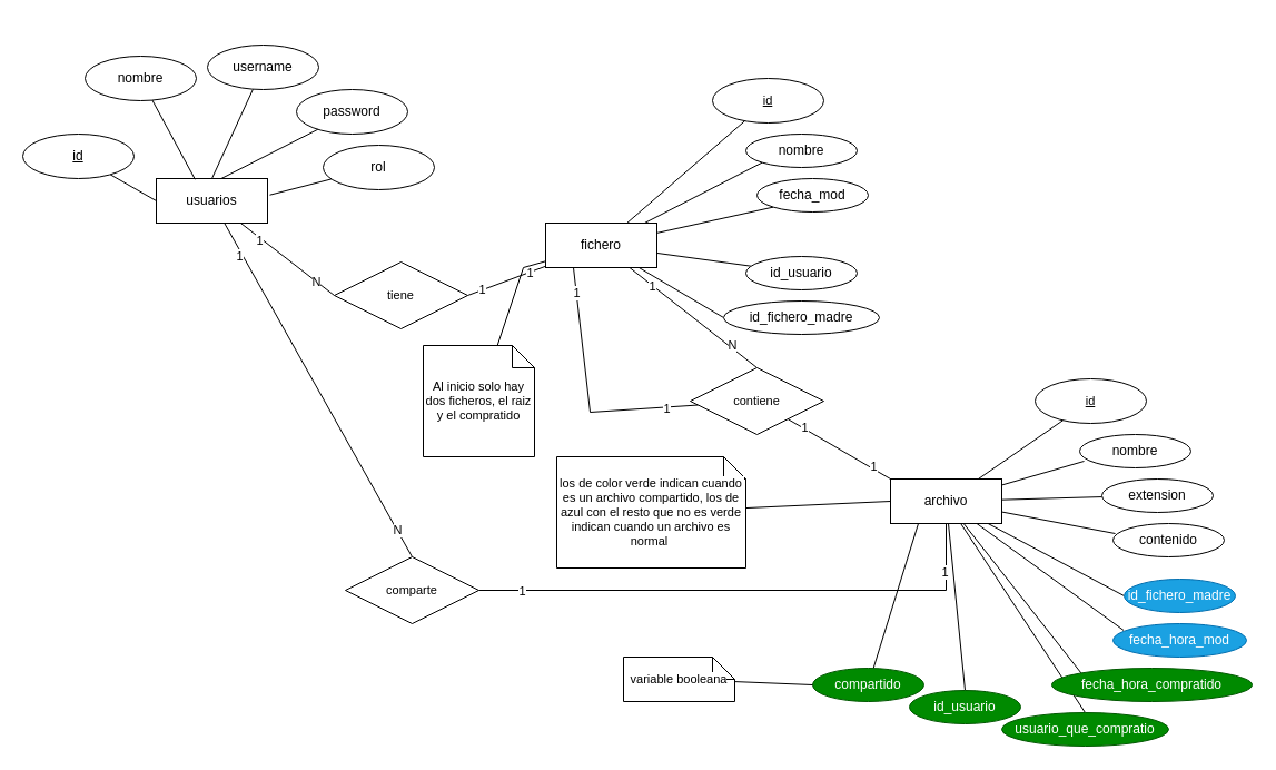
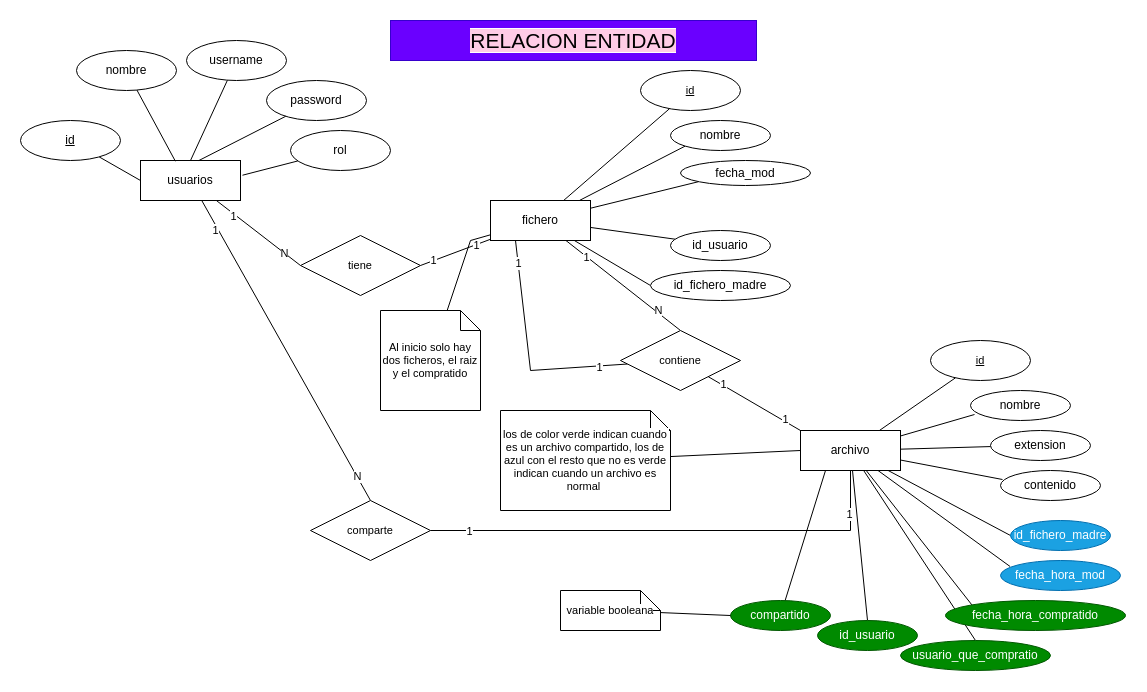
  <mxCell id="0" />
  <mxCell id="1" parent="0" />
  <mxCell id="2" style="edgeStyle=none;shape=connector;rounded=0;orthogonalLoop=1;jettySize=auto;html=1;entryX=0;entryY=0.5;entryDx=0;entryDy=0;strokeColor=default;align=center;verticalAlign=middle;fontFamily=Helvetica;fontSize=11;fontColor=default;labelBackgroundColor=default;endArrow=none;endFill=0;" parent="1" source="8" target="57" edge="1"><mxGeometry relative="1" as="geometry" /></mxCell>
  <mxCell id="3" value="1" style="edgeLabel;html=1;align=center;verticalAlign=middle;resizable=0;points=[];fontFamily=Helvetica;fontSize=11;fontColor=default;labelBackgroundColor=default;" parent="2" vertex="1" connectable="0"><mxGeometry x="-0.591" y="-3" relative="1" as="geometry"><mxPoint x="1" as="offset" /></mxGeometry></mxCell>
  <mxCell id="4" value="N" style="edgeLabel;html=1;align=center;verticalAlign=middle;resizable=0;points=[];fontFamily=Helvetica;fontSize=11;fontColor=default;labelBackgroundColor=default;" parent="2" vertex="1" connectable="0"><mxGeometry x="0.604" y="1" relative="1" as="geometry"><mxPoint y="1" as="offset" /></mxGeometry></mxCell>
  <mxCell id="5" style="edgeStyle=none;shape=connector;rounded=0;orthogonalLoop=1;jettySize=auto;html=1;entryX=0.5;entryY=0;entryDx=0;entryDy=0;strokeColor=default;align=center;verticalAlign=middle;fontFamily=Helvetica;fontSize=11;fontColor=default;labelBackgroundColor=default;endArrow=none;endFill=0;" parent="1" source="8" target="68" edge="1"><mxGeometry relative="1" as="geometry" /></mxCell>
  <mxCell id="6" value="1" style="edgeLabel;html=1;align=center;verticalAlign=middle;resizable=0;points=[];fontFamily=Helvetica;fontSize=11;fontColor=default;labelBackgroundColor=default;" parent="5" vertex="1" connectable="0"><mxGeometry x="-0.816" y="-3" relative="1" as="geometry"><mxPoint as="offset" /></mxGeometry></mxCell>
  <mxCell id="7" value="N" style="edgeLabel;html=1;align=center;verticalAlign=middle;resizable=0;points=[];fontFamily=Helvetica;fontSize=11;fontColor=default;labelBackgroundColor=default;" parent="5" vertex="1" connectable="0"><mxGeometry x="0.834" relative="1" as="geometry"><mxPoint as="offset" /></mxGeometry></mxCell>
  <mxCell id="8" value="usuarios" style="whiteSpace=wrap;html=1;align=center;" parent="1" vertex="1"><mxGeometry x="140" y="160" width="100" height="40" as="geometry" /></mxCell>
  <mxCell id="9" value="nombre" style="ellipse;whiteSpace=wrap;html=1;align=center;" parent="1" vertex="1"><mxGeometry x="76" y="50" width="100" height="40" as="geometry" /></mxCell>
  <mxCell id="10" style="rounded=0;orthogonalLoop=1;jettySize=auto;html=1;entryX=0;entryY=0.5;entryDx=0;entryDy=0;endArrow=none;endFill=0;" parent="1" source="11" target="8" edge="1"><mxGeometry relative="1" as="geometry" /></mxCell>
  <mxCell id="11" value="id" style="ellipse;whiteSpace=wrap;html=1;align=center;fontStyle=4;" parent="1" vertex="1"><mxGeometry x="20" y="120" width="100" height="40" as="geometry" /></mxCell>
  <mxCell id="12" value="password" style="ellipse;whiteSpace=wrap;html=1;align=center;" parent="1" vertex="1"><mxGeometry x="266" y="80" width="100" height="40" as="geometry" /></mxCell>
  <mxCell id="13" value="rol" style="ellipse;whiteSpace=wrap;html=1;align=center;" parent="1" vertex="1"><mxGeometry x="290" y="130" width="100" height="40" as="geometry" /></mxCell>
  <mxCell id="14" style="edgeStyle=none;shape=connector;rounded=0;orthogonalLoop=1;jettySize=auto;html=1;entryX=0.349;entryY=0.019;entryDx=0;entryDy=0;entryPerimeter=0;strokeColor=default;align=center;verticalAlign=middle;fontFamily=Helvetica;fontSize=11;fontColor=default;labelBackgroundColor=default;endArrow=none;endFill=0;" parent="1" source="9" target="8" edge="1"><mxGeometry relative="1" as="geometry" /></mxCell>
  <mxCell id="15" style="edgeStyle=none;shape=connector;rounded=0;orthogonalLoop=1;jettySize=auto;html=1;entryX=0.584;entryY=0;entryDx=0;entryDy=0;entryPerimeter=0;strokeColor=default;align=center;verticalAlign=middle;fontFamily=Helvetica;fontSize=11;fontColor=default;labelBackgroundColor=default;endArrow=none;endFill=0;" parent="1" source="12" target="8" edge="1"><mxGeometry relative="1" as="geometry" /></mxCell>
  <mxCell id="16" style="edgeStyle=none;shape=connector;rounded=0;orthogonalLoop=1;jettySize=auto;html=1;entryX=1.02;entryY=0.368;entryDx=0;entryDy=0;entryPerimeter=0;strokeColor=default;align=center;verticalAlign=middle;fontFamily=Helvetica;fontSize=11;fontColor=default;labelBackgroundColor=default;endArrow=none;endFill=0;" parent="1" source="13" target="8" edge="1"><mxGeometry relative="1" as="geometry" /></mxCell>
  <mxCell id="17" style="edgeStyle=none;shape=connector;rounded=0;orthogonalLoop=1;jettySize=auto;html=1;strokeColor=default;align=center;verticalAlign=middle;fontFamily=Helvetica;fontSize=11;fontColor=default;labelBackgroundColor=default;endArrow=none;endFill=0;" parent="1" source="28" target="29" edge="1"><mxGeometry relative="1" as="geometry" /></mxCell>
  <mxCell id="18" style="edgeStyle=none;shape=connector;rounded=0;orthogonalLoop=1;jettySize=auto;html=1;entryX=0;entryY=1;entryDx=0;entryDy=0;strokeColor=default;align=center;verticalAlign=middle;fontFamily=Helvetica;fontSize=11;fontColor=default;labelBackgroundColor=default;endArrow=none;endFill=0;" parent="1" source="28" target="30" edge="1"><mxGeometry relative="1" as="geometry" /></mxCell>
  <mxCell id="19" style="edgeStyle=none;shape=connector;rounded=0;orthogonalLoop=1;jettySize=auto;html=1;entryX=0;entryY=1;entryDx=0;entryDy=0;strokeColor=default;align=center;verticalAlign=middle;fontFamily=Helvetica;fontSize=11;fontColor=default;labelBackgroundColor=default;endArrow=none;endFill=0;" parent="1" source="28" target="31" edge="1"><mxGeometry relative="1" as="geometry" /></mxCell>
  <mxCell id="20" style="edgeStyle=none;shape=connector;rounded=0;orthogonalLoop=1;jettySize=auto;html=1;strokeColor=default;align=center;verticalAlign=middle;fontFamily=Helvetica;fontSize=11;fontColor=default;labelBackgroundColor=default;endArrow=none;endFill=0;" parent="1" source="28" target="38" edge="1"><mxGeometry relative="1" as="geometry" /></mxCell>
  <mxCell id="21" style="edgeStyle=none;shape=connector;rounded=0;orthogonalLoop=1;jettySize=auto;html=1;entryX=0;entryY=0.5;entryDx=0;entryDy=0;strokeColor=default;align=center;verticalAlign=middle;fontFamily=Helvetica;fontSize=11;fontColor=default;labelBackgroundColor=default;endArrow=none;endFill=0;" parent="1" source="28" target="51" edge="1"><mxGeometry relative="1" as="geometry" /></mxCell>
  <mxCell id="22" style="edgeStyle=none;shape=connector;rounded=0;orthogonalLoop=1;jettySize=auto;html=1;entryX=1;entryY=0.5;entryDx=0;entryDy=0;strokeColor=default;align=center;verticalAlign=middle;fontFamily=Helvetica;fontSize=11;fontColor=default;labelBackgroundColor=default;endArrow=none;endFill=0;" parent="1" source="28" target="57" edge="1"><mxGeometry relative="1" as="geometry" /></mxCell>
  <mxCell id="23" value="1" style="edgeLabel;html=1;align=center;verticalAlign=middle;resizable=0;points=[];fontFamily=Helvetica;fontSize=11;fontColor=default;labelBackgroundColor=default;" parent="22" vertex="1" connectable="0"><mxGeometry x="-0.602" relative="1" as="geometry"><mxPoint as="offset" /></mxGeometry></mxCell>
  <mxCell id="24" value="1" style="edgeLabel;html=1;align=center;verticalAlign=middle;resizable=0;points=[];fontFamily=Helvetica;fontSize=11;fontColor=default;labelBackgroundColor=default;" parent="22" vertex="1" connectable="0"><mxGeometry x="0.635" y="-1" relative="1" as="geometry"><mxPoint as="offset" /></mxGeometry></mxCell>
  <mxCell id="25" style="edgeStyle=none;shape=connector;rounded=0;orthogonalLoop=1;jettySize=auto;html=1;entryX=0.5;entryY=0;entryDx=0;entryDy=0;strokeColor=default;align=center;verticalAlign=middle;fontFamily=Helvetica;fontSize=11;fontColor=default;labelBackgroundColor=default;endArrow=none;endFill=0;" parent="1" source="28" target="64" edge="1"><mxGeometry relative="1" as="geometry" /></mxCell>
  <mxCell id="26" value="1" style="edgeLabel;html=1;align=center;verticalAlign=middle;resizable=0;points=[];fontFamily=Helvetica;fontSize=11;fontColor=default;labelBackgroundColor=default;" parent="25" vertex="1" connectable="0"><mxGeometry x="-0.653" y="-1" relative="1" as="geometry"><mxPoint x="1" as="offset" /></mxGeometry></mxCell>
  <mxCell id="27" value="N" style="edgeLabel;html=1;align=center;verticalAlign=middle;resizable=0;points=[];fontFamily=Helvetica;fontSize=11;fontColor=default;labelBackgroundColor=default;" parent="25" vertex="1" connectable="0"><mxGeometry x="0.574" y="2" relative="1" as="geometry"><mxPoint as="offset" /></mxGeometry></mxCell>
  <mxCell id="28" value="fichero" style="whiteSpace=wrap;html=1;align=center;" parent="1" vertex="1"><mxGeometry x="490" y="200" width="100" height="40" as="geometry" /></mxCell>
  <mxCell id="29" value="id" style="ellipse;whiteSpace=wrap;html=1;align=center;fontStyle=4;fontFamily=Helvetica;fontSize=11;fontColor=default;labelBackgroundColor=default;" parent="1" vertex="1"><mxGeometry x="640" y="70" width="100" height="40" as="geometry" /></mxCell>
  <mxCell id="30" value="nombre" style="ellipse;whiteSpace=wrap;html=1;align=center;" parent="1" vertex="1"><mxGeometry x="670" y="120" width="100" height="30" as="geometry" /></mxCell>
- <mxCell id="31" value="fecha_mod" style="ellipse;whiteSpace=wrap;html=1;align=center;" parent="1" vertex="1"><mxGeometry x="680" y="160" width="100" height="30" as="geometry" /></mxCell>
+ <mxCell id="31" value="fecha_mod" style="ellipse;whiteSpace=wrap;html=1;align=center;" parent="1" vertex="1"><mxGeometry x="680" y="160" width="130" height="25" as="geometry" /></mxCell>
  <mxCell id="32" style="edgeStyle=none;shape=connector;rounded=0;orthogonalLoop=1;jettySize=auto;html=1;strokeColor=default;align=center;verticalAlign=middle;fontFamily=Helvetica;fontSize=11;fontColor=default;labelBackgroundColor=default;endArrow=none;endFill=0;" parent="1" source="37" target="39" edge="1"><mxGeometry relative="1" as="geometry" /></mxCell>
  <mxCell id="33" style="edgeStyle=none;shape=connector;rounded=0;orthogonalLoop=1;jettySize=auto;html=1;entryX=0;entryY=0.5;entryDx=0;entryDy=0;strokeColor=default;align=center;verticalAlign=middle;fontFamily=Helvetica;fontSize=11;fontColor=default;labelBackgroundColor=default;endArrow=none;endFill=0;" parent="1" source="37" target="46" edge="1"><mxGeometry relative="1" as="geometry" /></mxCell>
  <mxCell id="34" style="edgeStyle=none;shape=connector;rounded=0;orthogonalLoop=1;jettySize=auto;html=1;entryX=0;entryY=0;entryDx=0;entryDy=0;strokeColor=default;align=center;verticalAlign=middle;fontFamily=Helvetica;fontSize=11;fontColor=default;labelBackgroundColor=default;endArrow=none;endFill=0;" parent="1" source="37" target="52" edge="1"><mxGeometry relative="1" as="geometry" /></mxCell>
  <mxCell id="35" style="edgeStyle=none;shape=connector;rounded=0;orthogonalLoop=1;jettySize=auto;html=1;entryX=0.5;entryY=0;entryDx=0;entryDy=0;strokeColor=default;align=center;verticalAlign=middle;fontFamily=Helvetica;fontSize=11;fontColor=default;labelBackgroundColor=default;endArrow=none;endFill=0;" parent="1" source="37" target="53" edge="1"><mxGeometry relative="1" as="geometry" /></mxCell>
  <mxCell id="36" style="edgeStyle=none;shape=connector;rounded=0;orthogonalLoop=1;jettySize=auto;html=1;entryX=0.5;entryY=0;entryDx=0;entryDy=0;strokeColor=default;align=center;verticalAlign=middle;fontFamily=Helvetica;fontSize=11;fontColor=default;labelBackgroundColor=default;endArrow=none;endFill=0;" parent="1" source="37" target="54" edge="1"><mxGeometry relative="1" as="geometry" /></mxCell>
  <mxCell id="37" value="archivo" style="whiteSpace=wrap;html=1;align=center;" parent="1" vertex="1"><mxGeometry x="800" y="430" width="100" height="40" as="geometry" /></mxCell>
  <mxCell id="38" value="id_usuario" style="ellipse;whiteSpace=wrap;html=1;align=center;" parent="1" vertex="1"><mxGeometry x="670" y="230" width="100" height="30" as="geometry" /></mxCell>
  <mxCell id="39" value="id" style="ellipse;whiteSpace=wrap;html=1;align=center;fontStyle=4;fontFamily=Helvetica;fontSize=11;fontColor=default;labelBackgroundColor=default;" parent="1" vertex="1"><mxGeometry x="930" y="340" width="100" height="40" as="geometry" /></mxCell>
  <mxCell id="40" value="nombre" style="ellipse;whiteSpace=wrap;html=1;align=center;" parent="1" vertex="1"><mxGeometry x="970" y="390" width="100" height="30" as="geometry" /></mxCell>
  <mxCell id="41" style="edgeStyle=none;shape=connector;rounded=0;orthogonalLoop=1;jettySize=auto;html=1;entryX=0.04;entryY=0.8;entryDx=0;entryDy=0;entryPerimeter=0;strokeColor=default;align=center;verticalAlign=middle;fontFamily=Helvetica;fontSize=11;fontColor=default;labelBackgroundColor=default;endArrow=none;endFill=0;" parent="1" source="37" target="40" edge="1"><mxGeometry relative="1" as="geometry" /></mxCell>
  <mxCell id="42" style="edgeStyle=none;shape=connector;rounded=0;orthogonalLoop=1;jettySize=auto;html=1;strokeColor=default;align=center;verticalAlign=middle;fontFamily=Helvetica;fontSize=11;fontColor=default;labelBackgroundColor=default;endArrow=none;endFill=0;" parent="1" source="43" target="37" edge="1"><mxGeometry relative="1" as="geometry" /></mxCell>
  <mxCell id="43" value="extension" style="ellipse;whiteSpace=wrap;html=1;align=center;" parent="1" vertex="1"><mxGeometry x="990" y="430" width="100" height="30" as="geometry" /></mxCell>
  <mxCell id="44" value="contenido" style="ellipse;whiteSpace=wrap;html=1;align=center;" parent="1" vertex="1"><mxGeometry x="1000" y="470" width="100" height="30" as="geometry" /></mxCell>
  <mxCell id="45" style="edgeStyle=none;shape=connector;rounded=0;orthogonalLoop=1;jettySize=auto;html=1;entryX=0.02;entryY=0.3;entryDx=0;entryDy=0;entryPerimeter=0;strokeColor=default;align=center;verticalAlign=middle;fontFamily=Helvetica;fontSize=11;fontColor=default;labelBackgroundColor=default;endArrow=none;endFill=0;" parent="1" source="37" target="44" edge="1"><mxGeometry relative="1" as="geometry" /></mxCell>
  <mxCell id="46" value="id_fichero_madre" style="ellipse;whiteSpace=wrap;html=1;align=center;fillColor=#1ba1e2;fontColor=#ffffff;strokeColor=#006EAF;" parent="1" vertex="1"><mxGeometry x="1010" y="520" width="100" height="30" as="geometry" /></mxCell>
  <mxCell id="47" value="fecha_hora_mod" style="ellipse;whiteSpace=wrap;html=1;align=center;fillColor=#1ba1e2;fontColor=#ffffff;strokeColor=#006EAF;" parent="1" vertex="1"><mxGeometry x="1000" y="560" width="120" height="30" as="geometry" /></mxCell>
  <mxCell id="48" style="edgeStyle=none;shape=connector;rounded=0;orthogonalLoop=1;jettySize=auto;html=1;entryX=0.08;entryY=0.2;entryDx=0;entryDy=0;entryPerimeter=0;strokeColor=default;align=center;verticalAlign=middle;fontFamily=Helvetica;fontSize=11;fontColor=default;labelBackgroundColor=default;endArrow=none;endFill=0;" parent="1" source="37" target="47" edge="1"><mxGeometry relative="1" as="geometry" /></mxCell>
  <mxCell id="49" value="Al inicio solo hay dos ficheros, el raiz y el compratido" style="shape=note;size=20;whiteSpace=wrap;html=1;fontFamily=Helvetica;fontSize=11;fontColor=default;labelBackgroundColor=default;" parent="1" vertex="1"><mxGeometry x="380" y="310" width="100" height="100" as="geometry" /></mxCell>
  <mxCell id="50" style="edgeStyle=none;shape=connector;rounded=0;orthogonalLoop=1;jettySize=auto;html=1;strokeColor=default;align=center;verticalAlign=middle;fontFamily=Helvetica;fontSize=11;fontColor=default;labelBackgroundColor=default;endArrow=none;endFill=0;" parent="1" source="28" target="49" edge="1"><mxGeometry relative="1" as="geometry"><Array as="points"><mxPoint x="470" y="240" /></Array></mxGeometry></mxCell>
  <mxCell id="51" value="id_fichero_madre" style="ellipse;whiteSpace=wrap;html=1;align=center;" parent="1" vertex="1"><mxGeometry x="650" y="270" width="140" height="30" as="geometry" /></mxCell>
  <mxCell id="52" value="fecha_hora_compratido" style="ellipse;whiteSpace=wrap;html=1;align=center;fillColor=#008a00;fontColor=#ffffff;strokeColor=#005700;" parent="1" vertex="1"><mxGeometry x="945" y="600" width="180" height="30" as="geometry" /></mxCell>
  <mxCell id="53" value="usuario_que_compratio" style="ellipse;whiteSpace=wrap;html=1;align=center;fillColor=#008a00;fontColor=#ffffff;strokeColor=#005700;" parent="1" vertex="1"><mxGeometry x="900" y="640" width="150" height="30" as="geometry" /></mxCell>
  <mxCell id="54" value="id_usuario" style="ellipse;whiteSpace=wrap;html=1;align=center;fillColor=#008a00;fontColor=#ffffff;strokeColor=#005700;" parent="1" vertex="1"><mxGeometry x="817" y="620" width="100" height="30" as="geometry" /></mxCell>
  <mxCell id="55" style="edgeStyle=none;shape=connector;rounded=0;orthogonalLoop=1;jettySize=auto;html=1;entryX=0;entryY=0.5;entryDx=0;entryDy=0;strokeColor=default;align=center;verticalAlign=middle;fontFamily=Helvetica;fontSize=11;fontColor=default;labelBackgroundColor=default;endArrow=none;endFill=0;" parent="1" source="56" target="37" edge="1"><mxGeometry relative="1" as="geometry" /></mxCell>
  <mxCell id="56" value="los de color verde indican cuando es un archivo compartido, los de azul con el resto que no es verde indican cuando un archivo es normal&amp;nbsp;" style="shape=note;size=20;whiteSpace=wrap;html=1;fontFamily=Helvetica;fontSize=11;fontColor=default;labelBackgroundColor=default;" parent="1" vertex="1"><mxGeometry x="500" y="410" width="170" height="100" as="geometry" /></mxCell>
  <mxCell id="57" value="tiene" style="shape=rhombus;perimeter=rhombusPerimeter;whiteSpace=wrap;html=1;align=center;fontFamily=Helvetica;fontSize=11;fontColor=default;labelBackgroundColor=default;" parent="1" vertex="1"><mxGeometry x="300" y="235" width="120" height="60" as="geometry" /></mxCell>
  <mxCell id="58" style="edgeStyle=none;shape=connector;rounded=0;orthogonalLoop=1;jettySize=auto;html=1;entryX=0;entryY=0;entryDx=0;entryDy=0;strokeColor=default;align=center;verticalAlign=middle;fontFamily=Helvetica;fontSize=11;fontColor=default;labelBackgroundColor=default;endArrow=none;endFill=0;" parent="1" source="64" target="37" edge="1"><mxGeometry relative="1" as="geometry" /></mxCell>
  <mxCell id="59" value="1" style="edgeLabel;html=1;align=center;verticalAlign=middle;resizable=0;points=[];fontFamily=Helvetica;fontSize=11;fontColor=default;labelBackgroundColor=default;" parent="58" vertex="1" connectable="0"><mxGeometry x="0.638" y="1" relative="1" as="geometry"><mxPoint y="-1" as="offset" /></mxGeometry></mxCell>
  <mxCell id="60" value="1" style="edgeLabel;html=1;align=center;verticalAlign=middle;resizable=0;points=[];fontFamily=Helvetica;fontSize=11;fontColor=default;labelBackgroundColor=default;" parent="58" vertex="1" connectable="0"><mxGeometry x="-0.678" y="1" relative="1" as="geometry"><mxPoint as="offset" /></mxGeometry></mxCell>
  <mxCell id="61" style="edgeStyle=none;shape=connector;rounded=0;orthogonalLoop=1;jettySize=auto;html=1;entryX=0.25;entryY=1;entryDx=0;entryDy=0;strokeColor=default;align=center;verticalAlign=middle;fontFamily=Helvetica;fontSize=11;fontColor=default;labelBackgroundColor=default;endArrow=none;endFill=0;" parent="1" source="64" target="28" edge="1"><mxGeometry relative="1" as="geometry"><Array as="points"><mxPoint x="530" y="370" /></Array></mxGeometry></mxCell>
  <mxCell id="62" value="1" style="edgeLabel;html=1;align=center;verticalAlign=middle;resizable=0;points=[];fontFamily=Helvetica;fontSize=11;fontColor=default;labelBackgroundColor=default;" parent="61" vertex="1" connectable="0"><mxGeometry x="0.801" relative="1" as="geometry"><mxPoint as="offset" /></mxGeometry></mxCell>
  <mxCell id="63" value="1" style="edgeLabel;html=1;align=center;verticalAlign=middle;resizable=0;points=[];fontFamily=Helvetica;fontSize=11;fontColor=default;labelBackgroundColor=default;" parent="61" vertex="1" connectable="0"><mxGeometry x="-0.743" y="1" relative="1" as="geometry"><mxPoint as="offset" /></mxGeometry></mxCell>
  <mxCell id="64" value="contiene" style="shape=rhombus;perimeter=rhombusPerimeter;whiteSpace=wrap;html=1;align=center;fontFamily=Helvetica;fontSize=11;fontColor=default;labelBackgroundColor=default;" parent="1" vertex="1"><mxGeometry x="620" y="330" width="120" height="60" as="geometry" /></mxCell>
  <mxCell id="65" style="edgeStyle=orthogonalEdgeStyle;shape=connector;rounded=0;orthogonalLoop=1;jettySize=auto;html=1;entryX=0.5;entryY=1;entryDx=0;entryDy=0;strokeColor=default;align=center;verticalAlign=middle;fontFamily=Helvetica;fontSize=11;fontColor=default;labelBackgroundColor=default;endArrow=none;endFill=0;" parent="1" source="68" target="37" edge="1"><mxGeometry relative="1" as="geometry" /></mxCell>
  <mxCell id="66" value="1" style="edgeLabel;html=1;align=center;verticalAlign=middle;resizable=0;points=[];fontFamily=Helvetica;fontSize=11;fontColor=default;labelBackgroundColor=default;" parent="65" vertex="1" connectable="0"><mxGeometry x="-0.842" relative="1" as="geometry"><mxPoint as="offset" /></mxGeometry></mxCell>
  <mxCell id="67" value="1" style="edgeLabel;html=1;align=center;verticalAlign=middle;resizable=0;points=[];fontFamily=Helvetica;fontSize=11;fontColor=default;labelBackgroundColor=default;" parent="65" vertex="1" connectable="0"><mxGeometry x="0.825" y="2" relative="1" as="geometry"><mxPoint y="1" as="offset" /></mxGeometry></mxCell>
  <mxCell id="68" value="comparte" style="shape=rhombus;perimeter=rhombusPerimeter;whiteSpace=wrap;html=1;align=center;fontFamily=Helvetica;fontSize=11;fontColor=default;labelBackgroundColor=default;" parent="1" vertex="1"><mxGeometry x="310" y="500" width="120" height="60" as="geometry" /></mxCell>
  <mxCell id="69" style="edgeStyle=none;shape=connector;rounded=0;orthogonalLoop=1;jettySize=auto;html=1;entryX=0.25;entryY=1;entryDx=0;entryDy=0;strokeColor=default;align=center;verticalAlign=middle;fontFamily=Helvetica;fontSize=11;fontColor=default;labelBackgroundColor=default;endArrow=none;endFill=0;" parent="1" source="70" target="37" edge="1"><mxGeometry relative="1" as="geometry" /></mxCell>
  <mxCell id="70" value="compartido" style="ellipse;whiteSpace=wrap;html=1;align=center;fillColor=#008a00;fontColor=#ffffff;strokeColor=#005700;" parent="1" vertex="1"><mxGeometry x="730" y="600" width="100" height="30" as="geometry" /></mxCell>
  <mxCell id="71" style="edgeStyle=none;shape=connector;rounded=0;orthogonalLoop=1;jettySize=auto;html=1;entryX=0;entryY=0.5;entryDx=0;entryDy=0;strokeColor=default;align=center;verticalAlign=middle;fontFamily=Helvetica;fontSize=11;fontColor=default;labelBackgroundColor=default;endArrow=none;endFill=0;" parent="1" source="72" target="70" edge="1"><mxGeometry relative="1" as="geometry" /></mxCell>
  <mxCell id="72" value="variable booleana" style="shape=note;size=20;whiteSpace=wrap;html=1;fontFamily=Helvetica;fontSize=11;fontColor=default;labelBackgroundColor=default;" parent="1" vertex="1"><mxGeometry x="560" y="590" width="100" height="40" as="geometry" /></mxCell>
+ <mxCell id="73" value="&lt;font color=&quot;#000000&quot; style=&quot;font-size: 21px; background-color: rgb(255, 204, 230);&quot;&gt;RELACION ENTIDAD&lt;/font&gt;" style="whiteSpace=wrap;html=1;align=center;fontFamily=Helvetica;fontSize=11;fontColor=#ffffff;labelBackgroundColor=default;fillColor=#6a00ff;strokeColor=#3700CC;" parent="1" vertex="1"><mxGeometry x="390" y="20" width="366" height="40" as="geometry" /></mxCell>
  <mxCell id="74" style="edgeStyle=none;shape=connector;rounded=0;orthogonalLoop=1;jettySize=auto;html=1;entryX=0.5;entryY=0;entryDx=0;entryDy=0;strokeColor=default;align=center;verticalAlign=middle;fontFamily=Helvetica;fontSize=11;fontColor=default;labelBackgroundColor=default;endArrow=none;endFill=0;" parent="1" source="75" target="8" edge="1"><mxGeometry relative="1" as="geometry" /></mxCell>
  <mxCell id="75" value="username" style="ellipse;whiteSpace=wrap;html=1;align=center;" parent="1" vertex="1"><mxGeometry x="186" y="40" width="100" height="40" as="geometry" /></mxCell>
